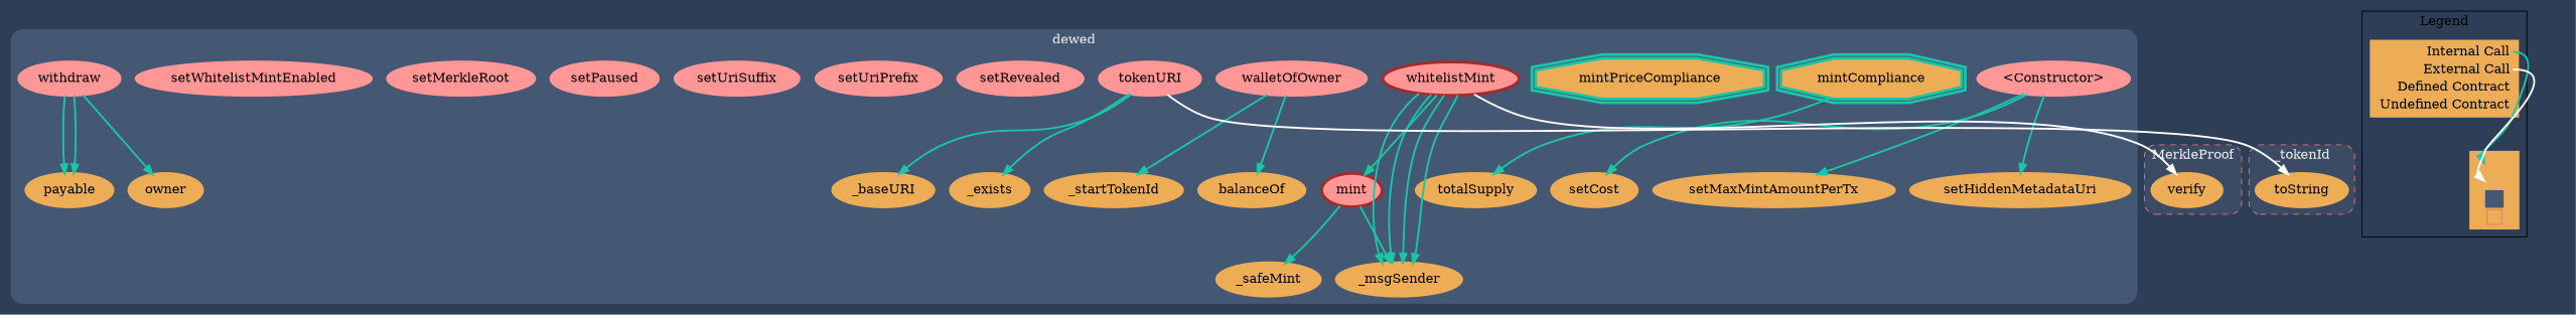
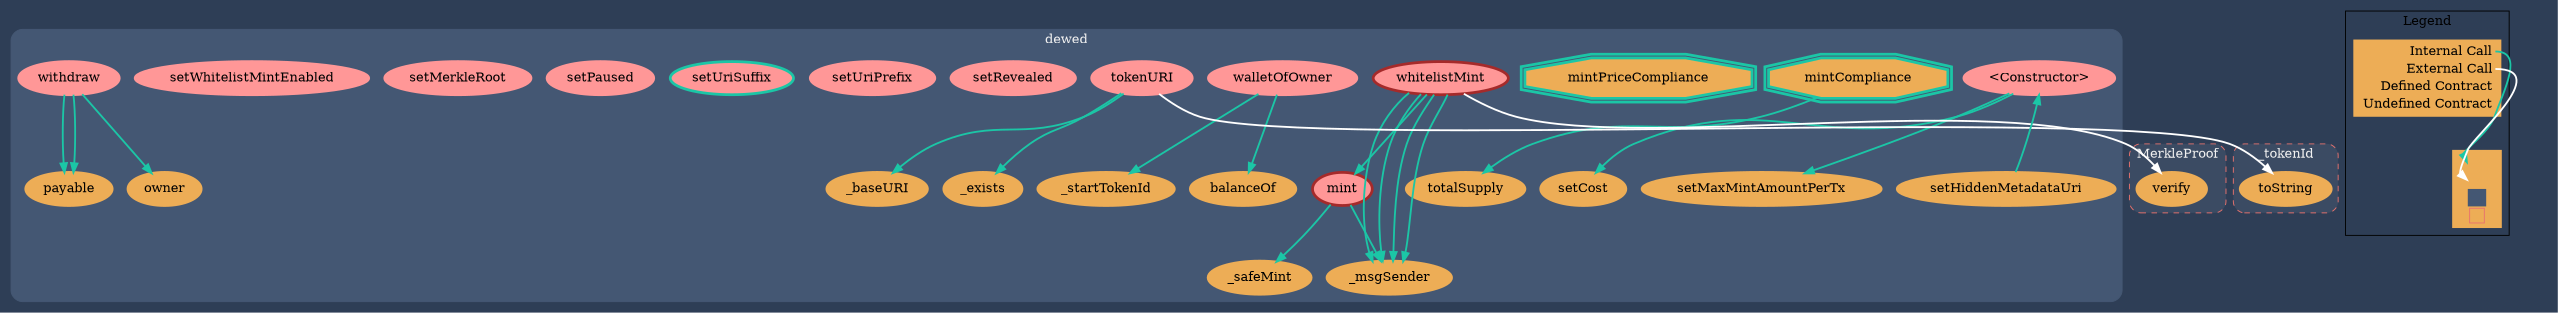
  digraph {
    bgcolor="#2e3e56"
    compound=true
    fontname="DejaVu Serif"
    rankdir=TB
    node [color="#edad56" fillcolor="#edad56" fontname="DejaVu Serif" penwidth=3 style=filled]
    edge [color="#1bc6a6" fontname="DejaVu Serif" penwidth=2]
    n1 [color="#FF9797" fillcolor="#FF9797" label="<Constructor>"]
    n2 [color="#1bc6a6" label=mintCompliance shape=doubleoctagon]
    n3 [color="#1bc6a6" label=mintPriceCompliance shape=doubleoctagon]
    n4 [color=brown fillcolor="#FF9797" label=whitelistMint]
    n5 [color=brown fillcolor="#FF9797" label=mint]
    n6 [color="#FF9797" fillcolor="#FF9797" label=walletOfOwner]
    n7 [label=_startTokenId]
    n8 [color="#FF9797" fillcolor="#FF9797" label=tokenURI]
    n9 [color="#FF9797" fillcolor="#FF9797" label=setRevealed]
    n10 [label=setCost]
    n11 [label=setMaxMintAmountPerTx]
    n12 [label=setHiddenMetadataUri]
    n13 [color="#FF9797" fillcolor="#FF9797" label=setUriPrefix]
-   n14 [color="#FF9797" fillcolor="#FF9797" label=setUriSuffix]
+   n14 [color="#1bc6a6" fillcolor="#FF9797" label=setUriSuffix]
    n15 [color="#FF9797" fillcolor="#FF9797" label=setPaused]
    n16 [color="#FF9797" fillcolor="#FF9797" label=setMerkleRoot]
    n17 [color="#FF9797" fillcolor="#FF9797" label=setWhitelistMintEnabled]
    n18 [color="#FF9797" fillcolor="#FF9797" label=withdraw]
    n19 [label=_baseURI]
    n20 [label=totalSupply]
    n21 [label=_msgSender]
    n22 [label=_safeMint]
    n23 [label=balanceOf]
    n24 [label=_exists]
    n25 [label=payable]
    n26 [label=owner]
    n27 [label=verify]
    n28 [label=<<table border="0" cellpadding="2" cellspacing="0" cellborder="0">   <tr><td align="right" port="i1">Internal Call</td></tr>   <tr><td align="right" port="i2">External Call</td></tr>   <tr><td align="right" port="i3">Defined Contract</td></tr>   <tr><td align="right" port="i4">Undefined Contract</td></tr>   </table>> shape=plaintext]
    n29 [label=<<table border="0" cellpadding="2" cellspacing="0" cellborder="0">   <tr><td port="i1">&nbsp;&nbsp;&nbsp;</td></tr>   <tr><td port="i2">&nbsp;&nbsp;&nbsp;</td></tr>   <tr><td port="i3" bgcolor="#445773">&nbsp;&nbsp;&nbsp;</td></tr>   <tr><td port="i4">     <table border="1" cellborder="0" cellspacing="0" cellpadding="7" color="#e8726d">       <tr>        <td></td>       </tr>      </table>   </td></tr>   </table>> shape=plaintext]
    n30 [label=toString]
    subgraph cluster_1 {
      bgcolor="#445773"
      color="#445773"
      fontcolor="#f0f0f0"
      label=dewed
      style=rounded
      n1
      n2
      n3
      n4
      n5
      n6
      n7
      n8
      n9
      n10
      n11
      n12
      n13
      n14
      n15
      n16
      n17
      n18
      n19
      n20
      n21
      n22
      n23
      n24
      n25
      n26
    }
    subgraph cluster_2 {
      bgcolor="#3b4b63"
      color="#e8726d"
      fontcolor="#f0f0f0"
      label=_tokenId
      style="rounded,dashed"
      n30
    }
    subgraph cluster_3 {
      bgcolor="#3b4b63"
      color="#e8726d"
      fontcolor="#f0f0f0"
      label=MerkleProof
      style="rounded,dashed"
      n27
    }
    subgraph cluster_4 {
      label=Legend
      n28
      n29
    }
    n1 -> n10
    n1 -> n11
-   n1 -> n12
+   n12 -> n1
    n2 -> n20
    n4 -> n5
    n4 -> n21
    n4 -> n21
    n4 -> n21
    n4 -> n21
    n4 -> n27 [color=white]
    n5 -> n21
    n5 -> n22
    n6 -> n7
    n6 -> n23
    n8 -> n19
    n8 -> n24
    n8 -> n30 [color=white]
    n18 -> n25
    n18 -> n25
    n18 -> n26
    n28 -> n29 [headport="i1:w" tailport="i1:e"]
    n28 -> n29 [color=white headport="i2:w" tailport="i2:e"]
  }
